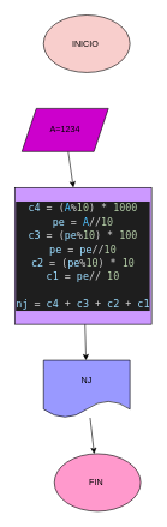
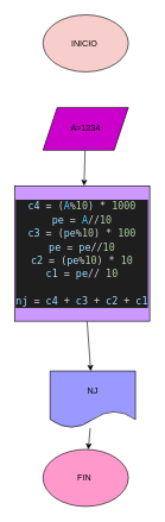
  <mxCell id="0" />
  <mxCell id="1" parent="0" />
  <mxCell id="2" value="INICIO&amp;nbsp;" style="ellipse;whiteSpace=wrap;html=1;fillColor=#f8cecc;" vertex="1" parent="1"><mxGeometry x="60" y="20" width="120" height="80" as="geometry" /></mxCell>
  <mxCell id="3" value="" style="edgeStyle=none;html=1;" edge="1" parent="1" source="4" target="6"><mxGeometry relative="1" as="geometry" /></mxCell>
- <mxCell id="4" value="A=1234" style="shape=parallelogram;perimeter=parallelogramPerimeter;whiteSpace=wrap;html=1;fixedSize=1;fillColor=#CC00CC;" vertex="1" parent="1"><mxGeometry x="30" y="150" width="120" height="60" as="geometry" /></mxCell>
+ <mxCell id="4" value="A=1234" style="shape=parallelogram;perimeter=parallelogramPerimeter;whiteSpace=wrap;html=1;fixedSize=1;fillColor=#CC00CC;" vertex="1" parent="1"><mxGeometry x="60" y="150" width="120" height="60" as="geometry" /></mxCell>
  <mxCell id="5" value="" style="edgeStyle=none;html=1;" edge="1" parent="1" source="6" target="8"><mxGeometry relative="1" as="geometry" /></mxCell>
  <mxCell id="6" value="&lt;div style=&quot;color: rgb(212, 212, 212); background-color: rgb(30, 30, 30); font-family: &amp;quot;Droid Sans Mono&amp;quot;, &amp;quot;monospace&amp;quot;, monospace; font-size: 14px; line-height: 19px;&quot;&gt;&lt;div&gt;&lt;span style=&quot;color: #9cdcfe;&quot;&gt;c4&lt;/span&gt; = (&lt;span style=&quot;color: #4fc1ff;&quot;&gt;A&lt;/span&gt;%&lt;span style=&quot;color: #b5cea8;&quot;&gt;10&lt;/span&gt;) * &lt;span style=&quot;color: #b5cea8;&quot;&gt;1000&lt;/span&gt;&lt;/div&gt;&lt;div&gt;&lt;span style=&quot;color: #9cdcfe;&quot;&gt;pe&lt;/span&gt; = &lt;span style=&quot;color: #4fc1ff;&quot;&gt;A&lt;/span&gt;//&lt;span style=&quot;color: #b5cea8;&quot;&gt;10&lt;/span&gt; &lt;/div&gt;&lt;div&gt;&lt;span style=&quot;color: #9cdcfe;&quot;&gt;c3&lt;/span&gt; = (&lt;span style=&quot;color: #9cdcfe;&quot;&gt;pe&lt;/span&gt;%&lt;span style=&quot;color: #b5cea8;&quot;&gt;10&lt;/span&gt;) * &lt;span style=&quot;color: #b5cea8;&quot;&gt;100&lt;/span&gt;&lt;/div&gt;&lt;div&gt;&lt;span style=&quot;color: #9cdcfe;&quot;&gt;pe&lt;/span&gt; = &lt;span style=&quot;color: #9cdcfe;&quot;&gt;pe&lt;/span&gt;//&lt;span style=&quot;color: #b5cea8;&quot;&gt;10&lt;/span&gt; &lt;/div&gt;&lt;div&gt;&lt;span style=&quot;color: #9cdcfe;&quot;&gt;c2&lt;/span&gt; = (&lt;span style=&quot;color: #9cdcfe;&quot;&gt;pe&lt;/span&gt;%&lt;span style=&quot;color: #b5cea8;&quot;&gt;10&lt;/span&gt;) * &lt;span style=&quot;color: #b5cea8;&quot;&gt;10&lt;/span&gt; &lt;/div&gt;&lt;div&gt;&lt;span style=&quot;color: #9cdcfe;&quot;&gt;c1&lt;/span&gt; = &lt;span style=&quot;color: #9cdcfe;&quot;&gt;pe&lt;/span&gt;// &lt;span style=&quot;color: #b5cea8;&quot;&gt;10&lt;/span&gt; &lt;/div&gt;&lt;br&gt;&lt;div&gt;&lt;span style=&quot;color: #9cdcfe;&quot;&gt;nj&lt;/span&gt; = &lt;span style=&quot;color: #9cdcfe;&quot;&gt;c4&lt;/span&gt; + &lt;span style=&quot;color: #9cdcfe;&quot;&gt;c3&lt;/span&gt; + &lt;span style=&quot;color: #9cdcfe;&quot;&gt;c2&lt;/span&gt; + &lt;span style=&quot;color: #9cdcfe;&quot;&gt;c1&lt;/span&gt; &lt;/div&gt;&lt;/div&gt;" style="whiteSpace=wrap;html=1;aspect=fixed;fillColor=#CC99FF;" vertex="1" parent="1"><mxGeometry x="20" y="260" width="190" height="190" as="geometry" /></mxCell>
  <mxCell id="7" value="" style="edgeStyle=none;html=1;" edge="1" parent="1" source="8" target="9"><mxGeometry relative="1" as="geometry" /></mxCell>
- <mxCell id="8" value="NJ" style="shape=document;whiteSpace=wrap;html=1;boundedLbl=1;fillColor=#9999FF;" vertex="1" parent="1"><mxGeometry x="60" y="500" width="120" height="80" as="geometry" /></mxCell>
- <mxCell id="9" value="FIN&amp;nbsp;" style="ellipse;whiteSpace=wrap;html=1;fillColor=#FF99CC;" vertex="1" parent="1"><mxGeometry x="75" y="630" width="120" height="80" as="geometry" /></mxCell>
+ <mxCell id="8" value="NJ" style="shape=document;whiteSpace=wrap;html=1;boundedLbl=1;fillColor=#9999FF;" vertex="1" parent="1"><mxGeometry x="70" y="520" width="120" height="80" as="geometry" /></mxCell>
+ <mxCell id="9" value="FIN&amp;nbsp;" style="ellipse;whiteSpace=wrap;html=1;fillColor=#FF99CC;" vertex="1" parent="1"><mxGeometry x="60" y="630" width="120" height="80" as="geometry" /></mxCell>
